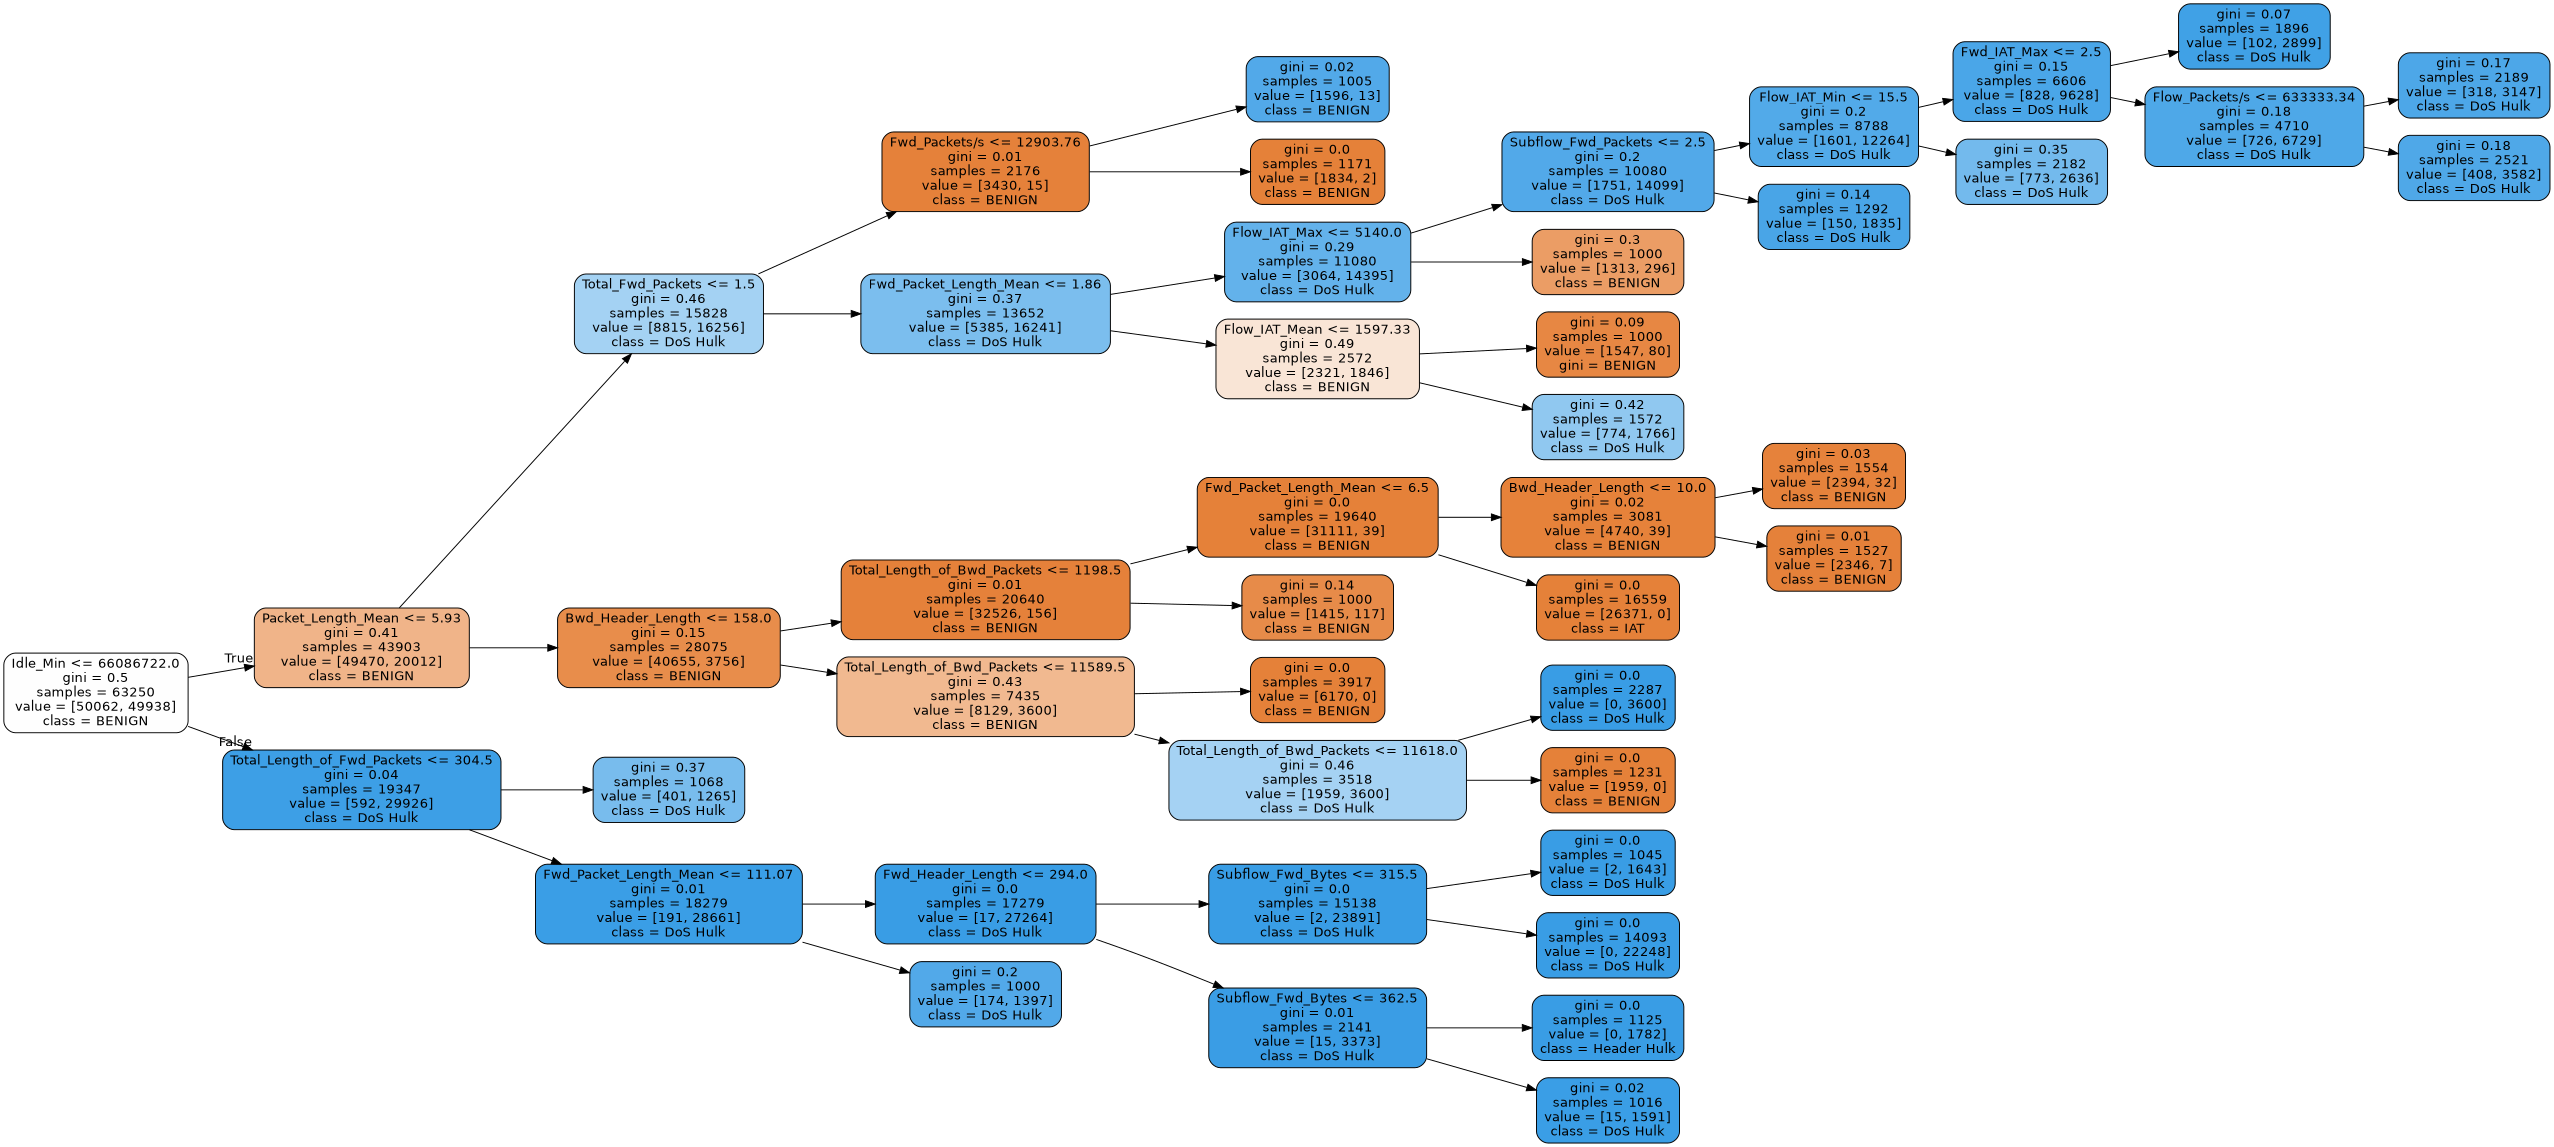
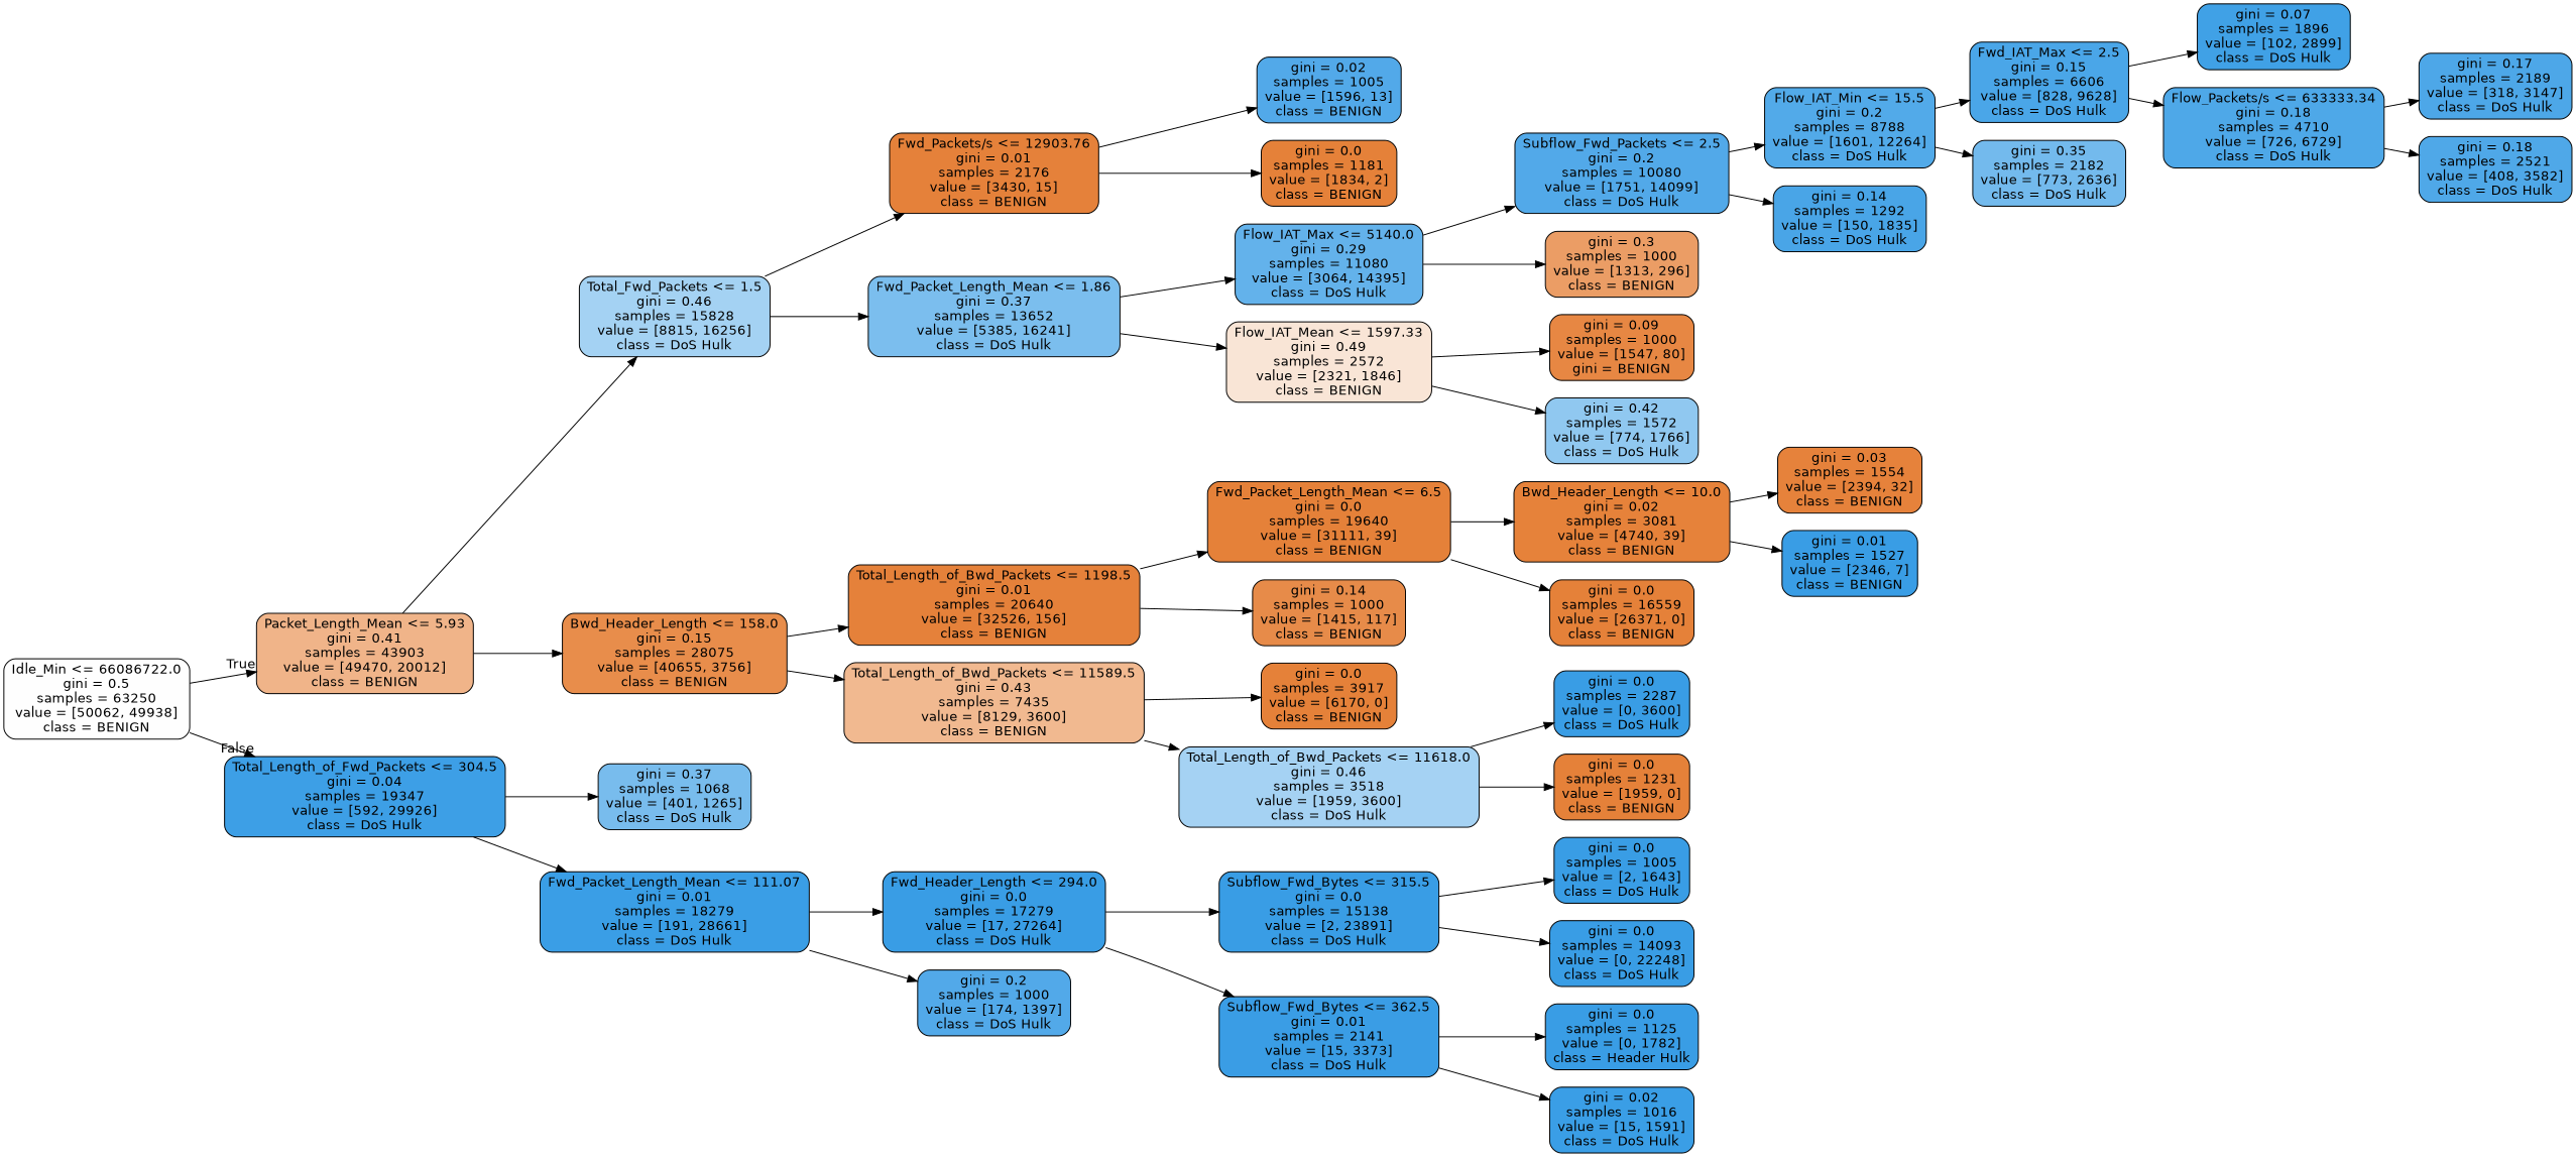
  digraph {
    rankdir=LR
    node [color=black fillcolor="#399de5ff" fontname=helvetica shape=box style="filled, rounded"]
    edge [fontname=helvetica]
    n1 [fillcolor="#e5813901" label="Idle_Min <= 66086722.0\ngini = 0.5\nsamples = 63250\nvalue = [50062, 49938]\nclass = BENIGN"]
    n2 [fillcolor="#e5813998" label="Packet_Length_Mean <= 5.93\ngini = 0.41\nsamples = 43903\nvalue = [49470, 20012]\nclass = BENIGN"]
    n3 [fillcolor="#399de5fa" label="Total_Length_of_Fwd_Packets <= 304.5\ngini = 0.04\nsamples = 19347\nvalue = [592, 29926]\nclass = DoS Hulk"]
    n4 [fillcolor="#399de575" label="Total_Fwd_Packets <= 1.5\ngini = 0.46\nsamples = 15828\nvalue = [8815, 16256]\nclass = DoS Hulk"]
    n5 [fillcolor="#e58139e7" label="Bwd_Header_Length <= 158.0\ngini = 0.15\nsamples = 28075\nvalue = [40655, 3756]\nclass = BENIGN"]
    n6 [fillcolor="#399de5ae" label="gini = 0.37\nsamples = 1068\nvalue = [401, 1265]\nclass = DoS Hulk"]
    n7 [fillcolor="#399de5fd" label="Fwd_Packet_Length_Mean <= 111.07\ngini = 0.01\nsamples = 18279\nvalue = [191, 28661]\nclass = DoS Hulk"]
    n8 [fillcolor="#e58139fe" label="Fwd_Packets/s <= 12903.76\ngini = 0.01\nsamples = 2176\nvalue = [3430, 15]\nclass = BENIGN"]
    n9 [fillcolor="#399de5aa" label="Fwd_Packet_Length_Mean <= 1.86\ngini = 0.37\nsamples = 13652\nvalue = [5385, 16241]\nclass = DoS Hulk"]
    n10 [fillcolor="#e58139fe" label="Total_Length_of_Bwd_Packets <= 1198.5\ngini = 0.01\nsamples = 20640\nvalue = [32526, 156]\nclass = BENIGN"]
    n11 [fillcolor="#e581398e" label="Total_Length_of_Bwd_Packets <= 11589.5\ngini = 0.43\nsamples = 7435\nvalue = [8129, 3600]\nclass = BENIGN"]
    n12 [fillcolor="#399de5df" label="gini = 0.02\nsamples = 1005\nvalue = [1596, 13]\nclass = BENIGN"]
-   n13 [fillcolor="#e58139ff" label="gini = 0.0\nsamples = 1171\nvalue = [1834, 2]\nclass = BENIGN"]
+   n13 [fillcolor="#e58139ff" label="gini = 0.0\nsamples = 1181\nvalue = [1834, 2]\nclass = BENIGN"]
    n14 [fillcolor="#399de5c9" label="Flow_IAT_Max <= 5140.0\ngini = 0.29\nsamples = 11080\nvalue = [3064, 14395]\nclass = DoS Hulk"]
    n15 [fillcolor="#e5813934" label="Flow_IAT_Mean <= 1597.33\ngini = 0.49\nsamples = 2572\nvalue = [2321, 1846]\nclass = BENIGN"]
    n16 [fillcolor="#399de5df" label="Subflow_Fwd_Packets <= 2.5\ngini = 0.2\nsamples = 10080\nvalue = [1751, 14099]\nclass = DoS Hulk"]
    n17 [fillcolor="#e58139c6" label="gini = 0.3\nsamples = 1000\nvalue = [1313, 296]\nclass = BENIGN"]
    n18 [fillcolor="#e58139f2" label="gini = 0.09\nsamples = 1000\nvalue = [1547, 80]\ngini = BENIGN"]
    n19 [fillcolor="#399de58f" label="gini = 0.42\nsamples = 1572\nvalue = [774, 1766]\nclass = DoS Hulk"]
    n20 [fillcolor="#399de5de" label="Flow_IAT_Min <= 15.5\ngini = 0.2\nsamples = 8788\nvalue = [1601, 12264]\nclass = DoS Hulk"]
    n21 [fillcolor="#399de5ea" label="gini = 0.14\nsamples = 1292\nvalue = [150, 1835]\nclass = DoS Hulk"]
    n22 [fillcolor="#399de5e9" label="Fwd_IAT_Max <= 2.5\ngini = 0.15\nsamples = 6606\nvalue = [828, 9628]\nclass = DoS Hulk"]
    n23 [fillcolor="#399de5b4" label="gini = 0.35\nsamples = 2182\nvalue = [773, 2636]\nclass = DoS Hulk"]
    n24 [fillcolor="#399de5f6" label="gini = 0.07\nsamples = 1896\nvalue = [102, 2899]\nclass = DoS Hulk"]
    n25 [fillcolor="#399de5e3" label="Flow_Packets/s <= 633333.34\ngini = 0.18\nsamples = 4710\nvalue = [726, 6729]\nclass = DoS Hulk"]
    n26 [fillcolor="#399de5e5" label="gini = 0.17\nsamples = 2189\nvalue = [318, 3147]\nclass = DoS Hulk"]
    n27 [fillcolor="#399de5e2" label="gini = 0.18\nsamples = 2521\nvalue = [408, 3582]\nclass = DoS Hulk"]
    n28 [fillcolor="#e58139ff" label="Fwd_Packet_Length_Mean <= 6.5\ngini = 0.0\nsamples = 19640\nvalue = [31111, 39]\nclass = BENIGN"]
    n29 [fillcolor="#e58139ea" label="gini = 0.14\nsamples = 1000\nvalue = [1415, 117]\nclass = BENIGN"]
    n30 [fillcolor="#e58139ff" label="gini = 0.0\nsamples = 3917\nvalue = [6170, 0]\nclass = BENIGN"]
    n31 [fillcolor="#399de574" label="Total_Length_of_Bwd_Packets <= 11618.0\ngini = 0.46\nsamples = 3518\nvalue = [1959, 3600]\nclass = DoS Hulk"]
    n32 [fillcolor="#e58139fd" label="Bwd_Header_Length <= 10.0\ngini = 0.02\nsamples = 3081\nvalue = [4740, 39]\nclass = BENIGN"]
-   n33 [fillcolor="#e58139ff" label="gini = 0.0\nsamples = 16559\nvalue = [26371, 0]\nclass = IAT"]
+   n33 [fillcolor="#e58139ff" label="gini = 0.0\nsamples = 16559\nvalue = [26371, 0]\nclass = BENIGN"]
    n34 [fillcolor="#e58139fc" label="gini = 0.03\nsamples = 1554\nvalue = [2394, 32]\nclass = BENIGN"]
-   n35 [fillcolor="#e58139fe" label="gini = 0.01\nsamples = 1527\nvalue = [2346, 7]\nclass = BENIGN"]
+   n35 [label="gini = 0.01\nsamples = 1527\nvalue = [2346, 7]\nclass = BENIGN"]
    n36 [label="gini = 0.0\nsamples = 2287\nvalue = [0, 3600]\nclass = DoS Hulk"]
    n37 [fillcolor="#e58139ff" label="gini = 0.0\nsamples = 1231\nvalue = [1959, 0]\nclass = BENIGN"]
    n38 [label="Fwd_Header_Length <= 294.0\ngini = 0.0\nsamples = 17279\nvalue = [17, 27264]\nclass = DoS Hulk"]
    n39 [fillcolor="#399de5df" label="gini = 0.2\nsamples = 1000\nvalue = [174, 1397]\nclass = DoS Hulk"]
    n40 [label="Subflow_Fwd_Bytes <= 315.5\ngini = 0.0\nsamples = 15138\nvalue = [2, 23891]\nclass = DoS Hulk"]
    n41 [fillcolor="#399de5fe" label="Subflow_Fwd_Bytes <= 362.5\ngini = 0.01\nsamples = 2141\nvalue = [15, 3373]\nclass = DoS Hulk"]
-   n42 [label="gini = 0.0\nsamples = 1045\nvalue = [2, 1643]\nclass = DoS Hulk"]
+   n42 [label="gini = 0.0\nsamples = 1005\nvalue = [2, 1643]\nclass = DoS Hulk"]
    n43 [label="gini = 0.0\nsamples = 14093\nvalue = [0, 22248]\nclass = DoS Hulk"]
    n44 [label="gini = 0.0\nsamples = 1125\nvalue = [0, 1782]\nclass = Header Hulk"]
    n45 [fillcolor="#399de5fd" label="gini = 0.02\nsamples = 1016\nvalue = [15, 1591]\nclass = DoS Hulk"]
    n1 -> n2 [headlabel=True labelangle=45 labeldistance=2.5]
    n1 -> n3 [headlabel=False labelangle=-45 labeldistance=2.5]
    n2 -> n4
    n2 -> n5
    n3 -> n6
    n3 -> n7
    n4 -> n8
    n4 -> n9
    n5 -> n10
    n5 -> n11
    n7 -> n38
    n7 -> n39
    n8 -> n12
    n8 -> n13
    n9 -> n14
    n9 -> n15
    n10 -> n28
    n10 -> n29
    n11 -> n30
    n11 -> n31
    n14 -> n16
    n14 -> n17
    n15 -> n18
    n15 -> n19
    n16 -> n20
    n16 -> n21
    n20 -> n22
    n20 -> n23
    n22 -> n24
    n22 -> n25
    n25 -> n26
    n25 -> n27
    n28 -> n32
    n28 -> n33
    n31 -> n36
    n31 -> n37
    n32 -> n34
    n32 -> n35
    n38 -> n40
    n38 -> n41
    n40 -> n42
    n40 -> n43
    n41 -> n44
    n41 -> n45
  }
